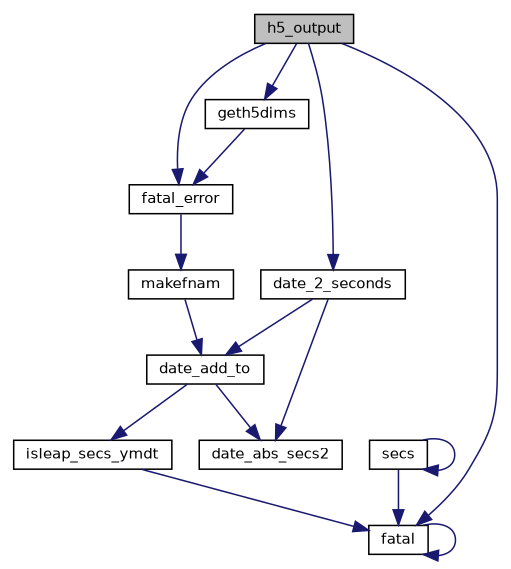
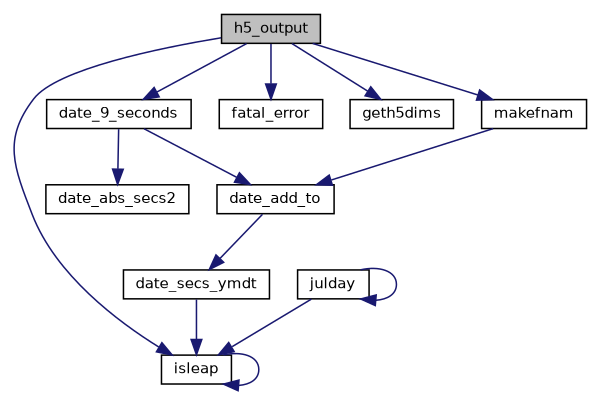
  digraph {
    rankdir=TB
    node [color=black fillcolor=white fontname=Helvetica fontsize=10 shape=record style=filled]
    edge [color=midnightblue fontname=Helvetica fontsize=10 labelfontname=Helvetica labelfontsize=10 style=solid]
    n1 [fillcolor=grey75 fontcolor=black height=0.2 label=h5_output width=0.4]
-   n2 [height=0.2 label=date_2_seconds width=0.4]
-   n3 [height=0.2 label=fatal width=0.4]
+   n2 [height=0.2 label=date_9_seconds width=0.4]
+   n3 [height=0.2 label=isleap width=0.4]
    n4 [height=0.2 label=fatal_error width=0.4]
    n5 [height=0.2 label=geth5dims width=0.4]
    n6 [height=0.2 label=makefnam width=0.4]
    n7 [height=0.2 label=date_add_to width=0.4]
    n8 [height=0.2 label=date_abs_secs2 width=0.4]
-   n9 [height=0.2 label=isleap_secs_ymdt width=0.4]
-   n10 [height=0.2 label=secs width=0.4]
+   n9 [height=0.2 label=date_secs_ymdt width=0.4]
+   n10 [height=0.2 label=julday width=0.4]
    n1 -> n2
    n1 -> n3
    n1 -> n4
    n1 -> n5
-   n4 -> n6
+   n1 -> n6
    n2 -> n7
    n2 -> n8
    n3 -> n3
-   n5 -> n4
    n6 -> n7
-   n7 -> n8
    n7 -> n9
    n9 -> n3
    n10 -> n3
    n10 -> n10
  }
